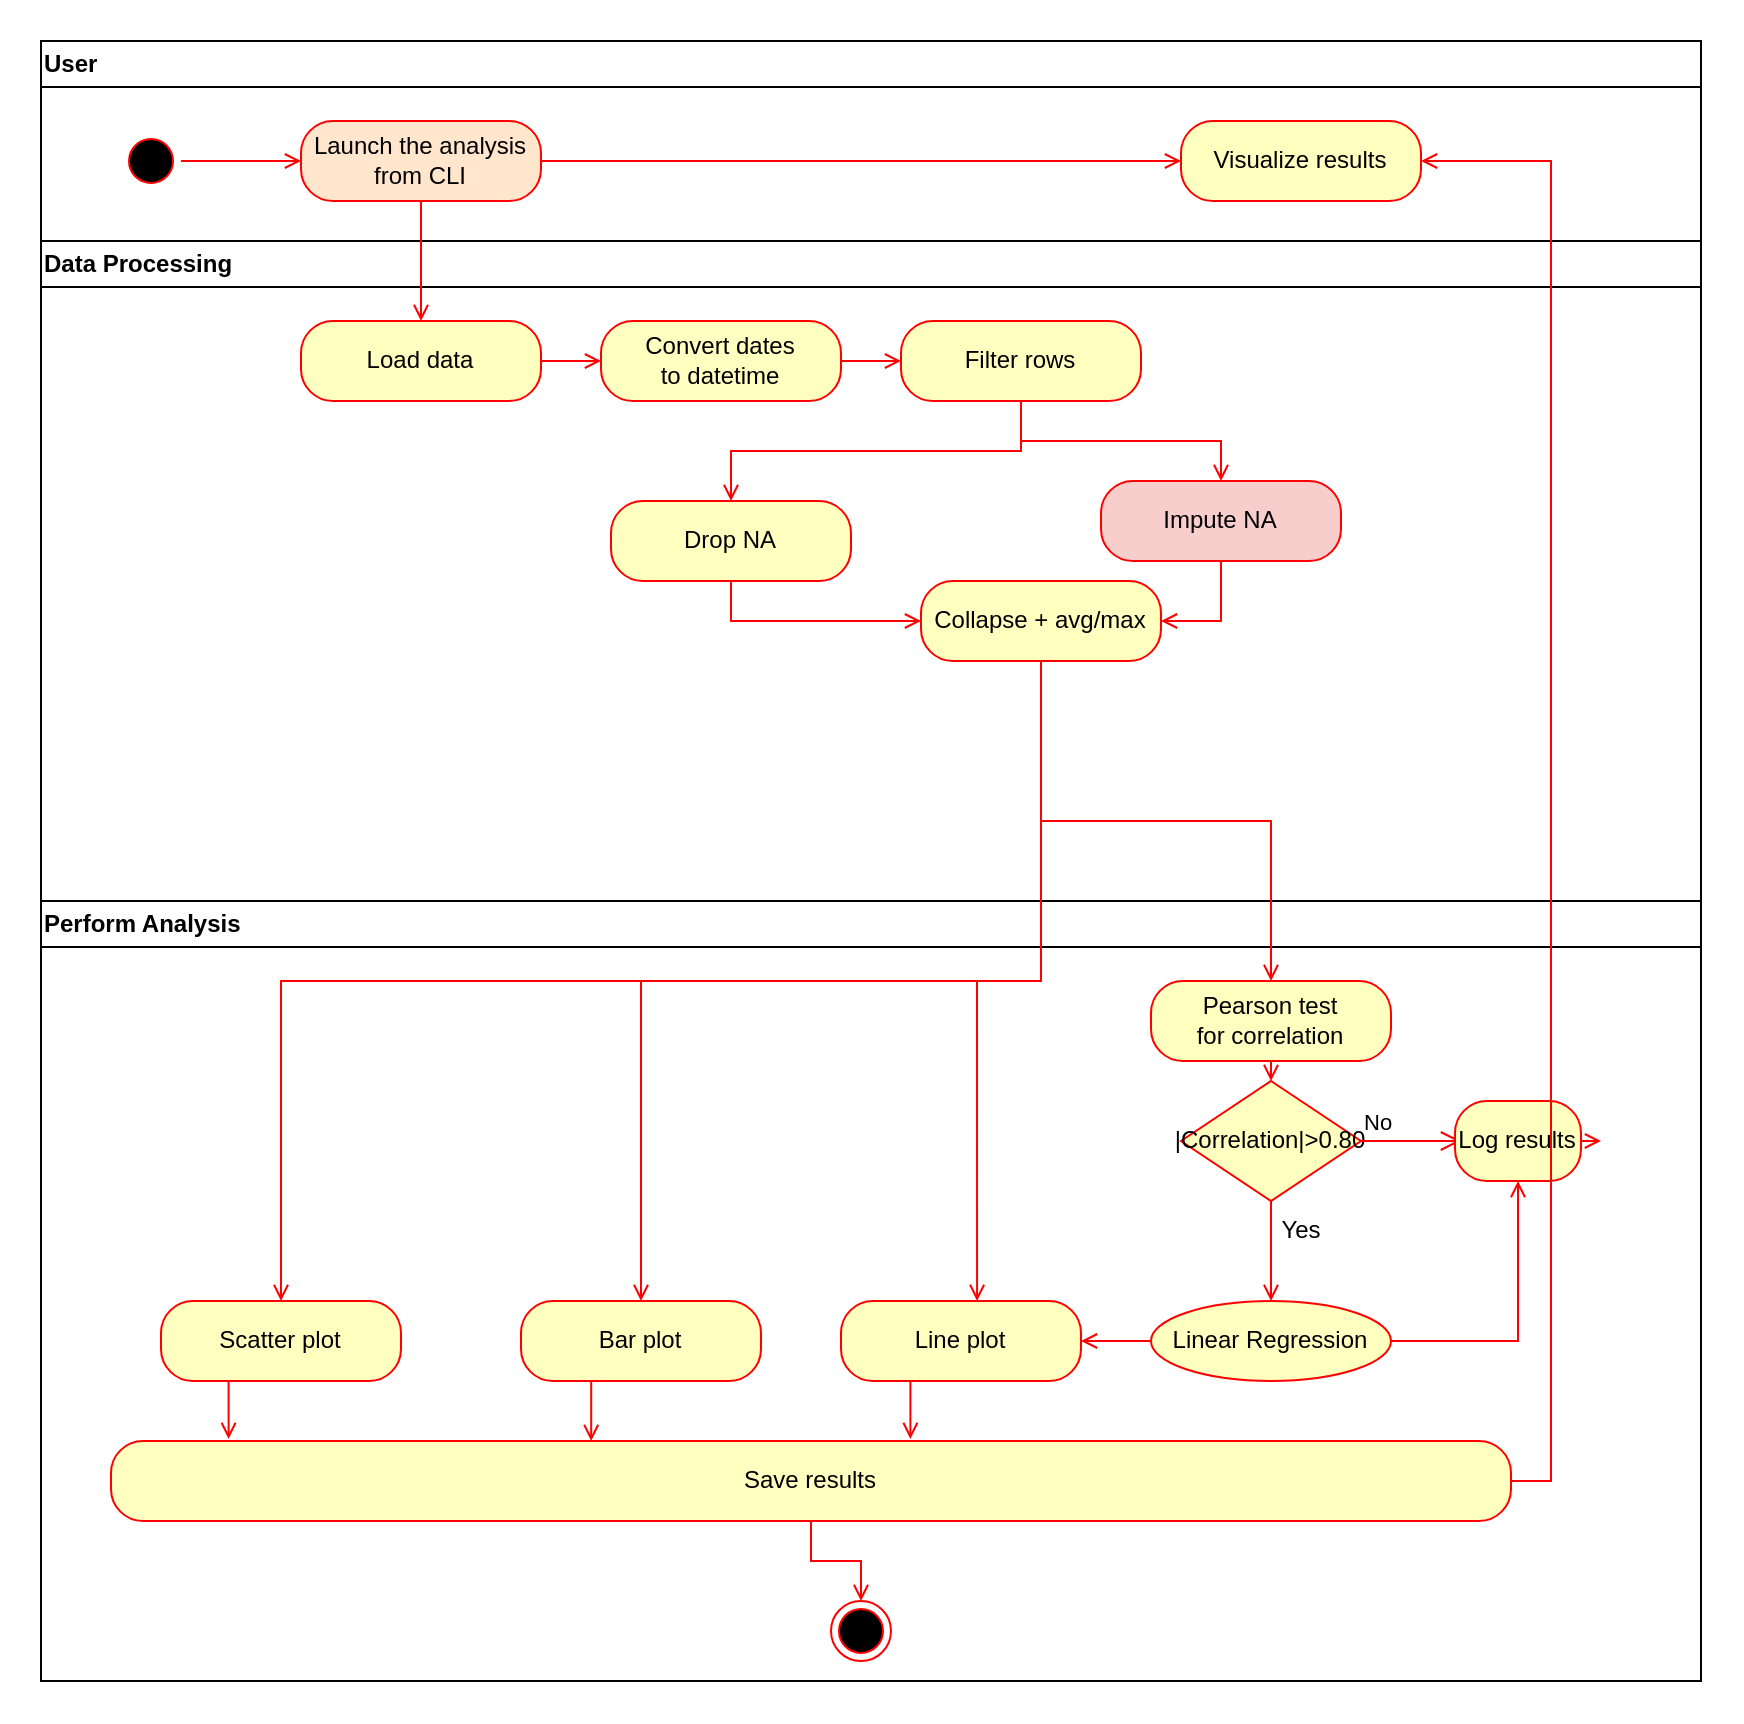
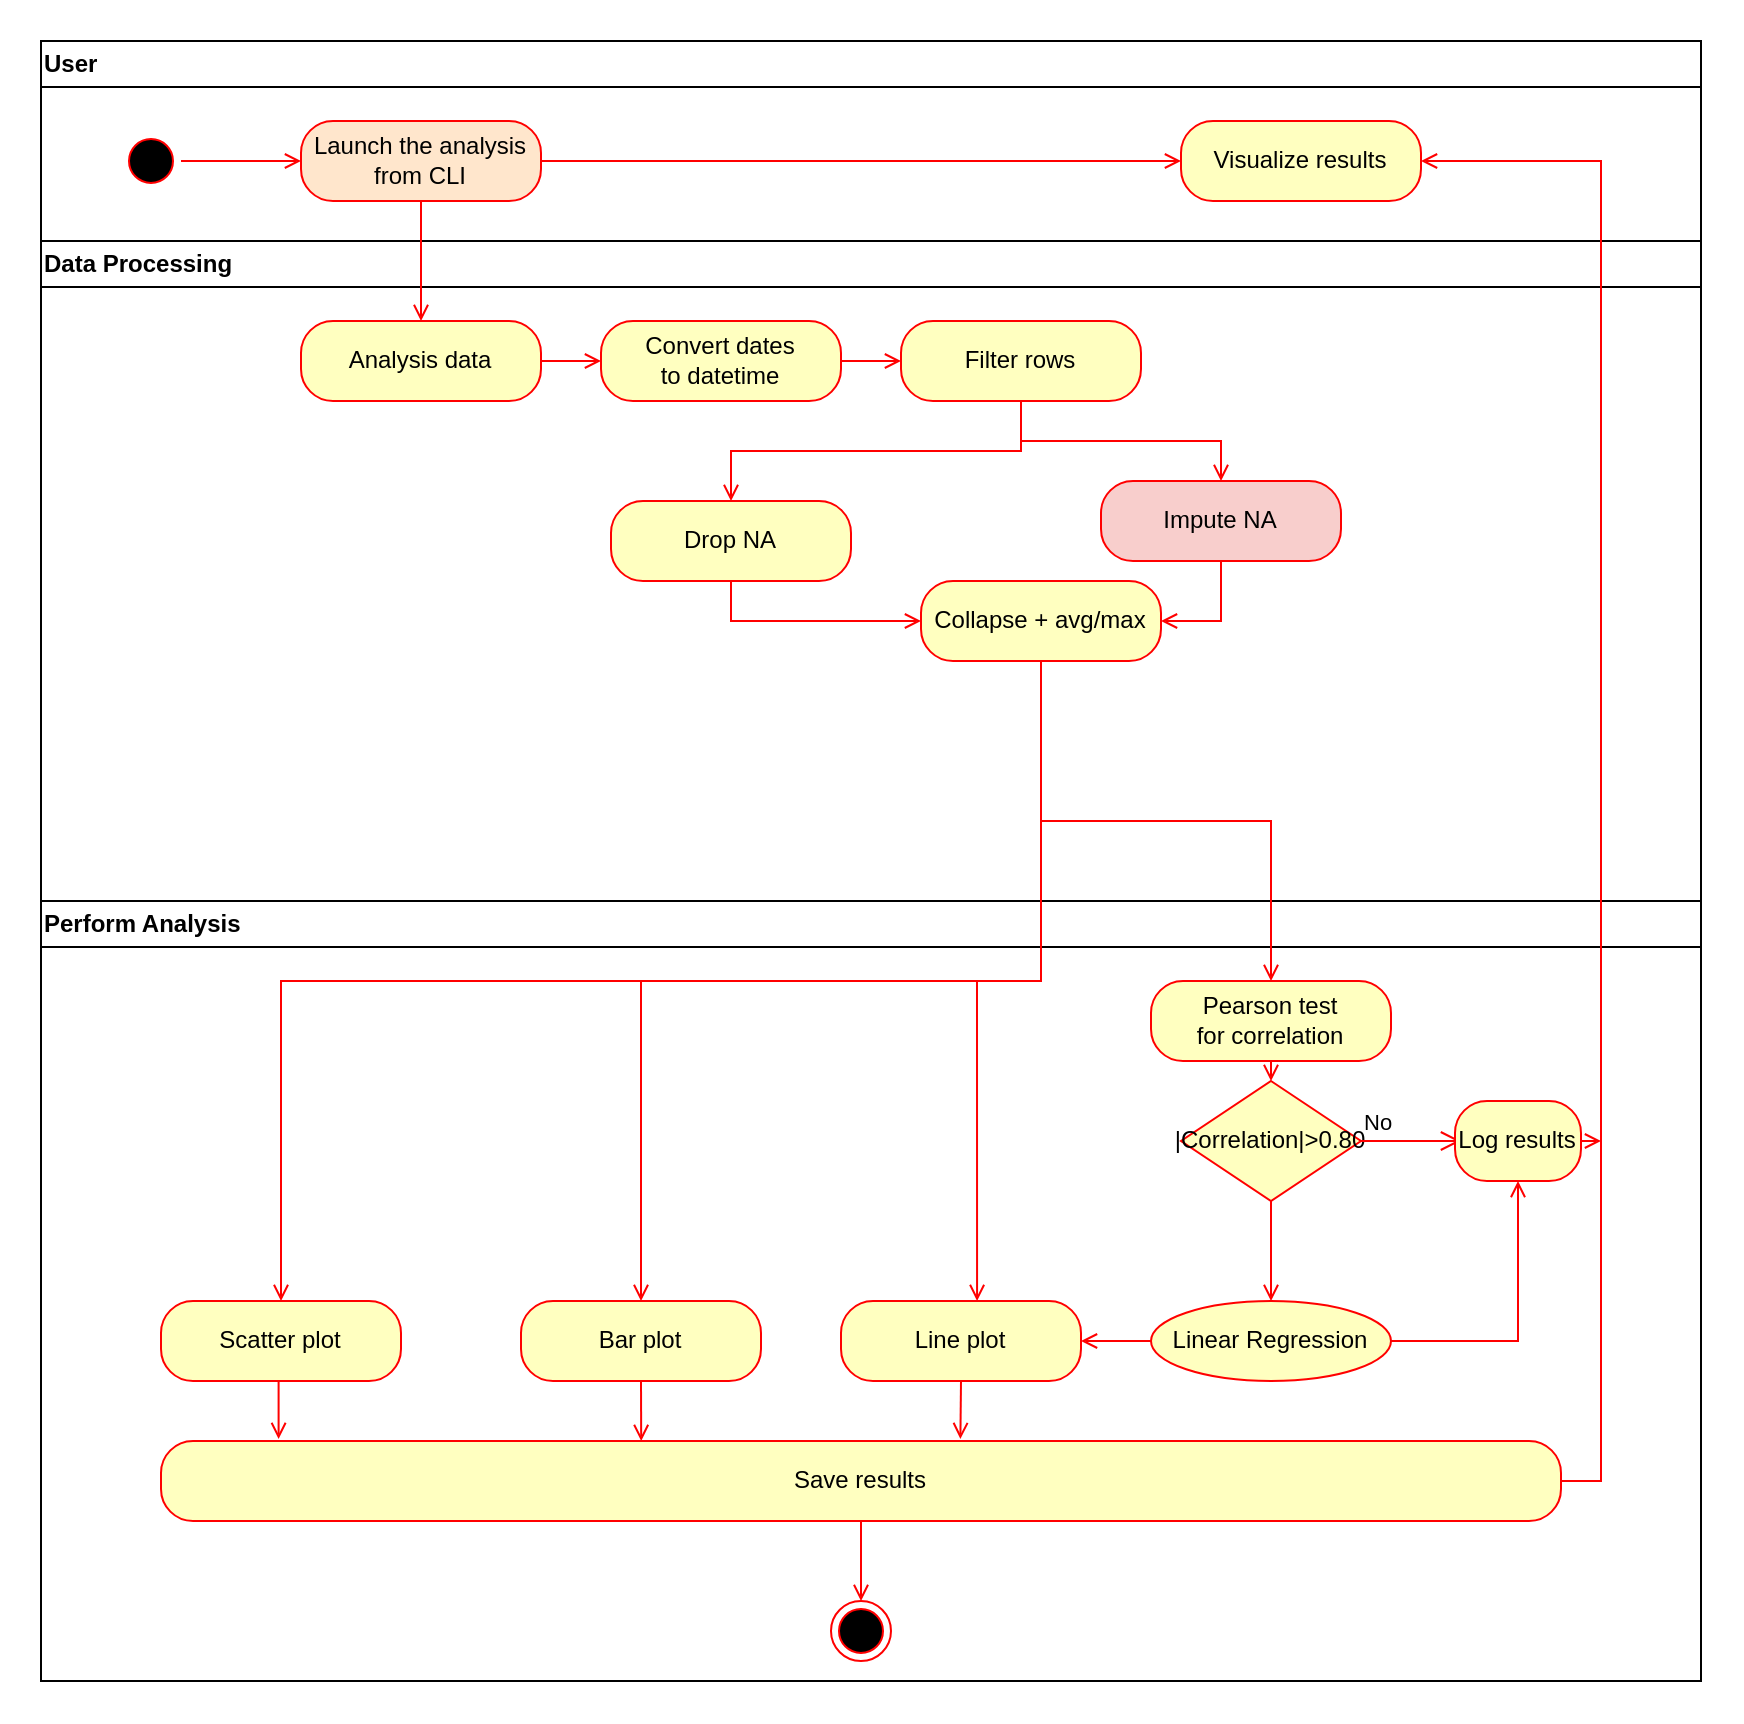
  <mxCell id="0" />
  <mxCell id="1" parent="0" />
  <mxCell id="2" value="User" style="swimlane;whiteSpace=wrap;direction=east;align=left;" vertex="1" parent="1"><mxGeometry x="20" y="20" width="830" height="100" as="geometry" /></mxCell>
  <mxCell id="3" style="edgeStyle=orthogonalEdgeStyle;rounded=0;orthogonalLoop=1;jettySize=auto;html=1;entryX=0;entryY=0.5;entryDx=0;entryDy=0;strokeColor=#FF0000;endArrow=open;endFill=0;" edge="1" parent="2" source="4" target="7"><mxGeometry relative="1" as="geometry" /></mxCell>
  <mxCell id="4" value="&lt;div&gt;Launch the analysis&lt;/div&gt;&lt;div&gt;from CLI&lt;br&gt;&lt;/div&gt;" style="rounded=1;whiteSpace=wrap;html=1;arcSize=40;fontColor=#000000;fillColor=#ffe6cc;strokeColor=#ff0000;" vertex="1" parent="2"><mxGeometry x="130" y="40" width="120" height="40" as="geometry" /></mxCell>
  <mxCell id="5" style="edgeStyle=orthogonalEdgeStyle;rounded=0;orthogonalLoop=1;jettySize=auto;html=1;entryX=0;entryY=0.5;entryDx=0;entryDy=0;endArrow=open;endFill=0;strokeColor=#FF0000;" edge="1" parent="2" source="6" target="4"><mxGeometry relative="1" as="geometry" /></mxCell>
  <mxCell id="6" value="" style="ellipse;html=1;shape=startState;fillColor=#000000;strokeColor=#ff0000;direction=west;" vertex="1" parent="2"><mxGeometry x="40" y="45" width="30" height="30" as="geometry" /></mxCell>
  <mxCell id="7" value="Visualize results" style="rounded=1;whiteSpace=wrap;html=1;arcSize=40;fontColor=#000000;fillColor=#ffffc0;strokeColor=#ff0000;" vertex="1" parent="2"><mxGeometry x="570" y="40" width="120" height="40" as="geometry" /></mxCell>
  <mxCell id="8" value="Data Processing" style="swimlane;whiteSpace=wrap;direction=east;align=left;" vertex="1" parent="1"><mxGeometry x="20" y="120" width="830" height="330" as="geometry" /></mxCell>
- <mxCell id="9" value="Load data" style="rounded=1;whiteSpace=wrap;html=1;arcSize=40;fontColor=#000000;fillColor=#ffffc0;strokeColor=#ff0000;" vertex="1" parent="8"><mxGeometry x="130" y="40" width="120" height="40" as="geometry" /></mxCell>
+ <mxCell id="9" value="Analysis data" style="rounded=1;whiteSpace=wrap;html=1;arcSize=40;fontColor=#000000;fillColor=#ffffc0;strokeColor=#ff0000;" vertex="1" parent="8"><mxGeometry x="130" y="40" width="120" height="40" as="geometry" /></mxCell>
  <mxCell id="10" style="edgeStyle=orthogonalEdgeStyle;rounded=0;orthogonalLoop=1;jettySize=auto;html=1;strokeColor=#FF0000;endArrow=open;endFill=0;" edge="1" parent="8" source="9"><mxGeometry relative="1" as="geometry"><mxPoint x="280" y="60" as="targetPoint" /></mxGeometry></mxCell>
  <mxCell id="11" style="edgeStyle=orthogonalEdgeStyle;rounded=0;orthogonalLoop=1;jettySize=auto;html=1;entryX=0;entryY=0.5;entryDx=0;entryDy=0;endArrow=open;endFill=0;strokeColor=#FF0000;" edge="1" parent="8" source="12" target="19"><mxGeometry relative="1" as="geometry" /></mxCell>
  <mxCell id="12" value="&lt;div&gt;Convert dates&lt;/div&gt;&lt;div&gt;to datetime&lt;br&gt;&lt;/div&gt;" style="rounded=1;whiteSpace=wrap;html=1;arcSize=40;fontColor=#000000;fillColor=#ffffc0;strokeColor=#ff0000;" vertex="1" parent="8"><mxGeometry x="280" y="40" width="120" height="40" as="geometry" /></mxCell>
  <mxCell id="13" style="edgeStyle=orthogonalEdgeStyle;rounded=0;orthogonalLoop=1;jettySize=auto;html=1;exitX=0.5;exitY=1;exitDx=0;exitDy=0;entryX=1;entryY=0.5;entryDx=0;entryDy=0;strokeColor=#FF0000;endArrow=open;endFill=0;" edge="1" parent="8" source="14" target="20"><mxGeometry relative="1" as="geometry" /></mxCell>
  <mxCell id="14" value="Impute NA" style="rounded=1;whiteSpace=wrap;html=1;arcSize=40;fontColor=#000000;fillColor=#f8cecc;strokeColor=#ff0000;" vertex="1" parent="8"><mxGeometry x="530" y="120" width="120" height="40" as="geometry" /></mxCell>
  <mxCell id="15" style="edgeStyle=orthogonalEdgeStyle;rounded=0;orthogonalLoop=1;jettySize=auto;html=1;exitX=0.5;exitY=1;exitDx=0;exitDy=0;entryX=0;entryY=0.5;entryDx=0;entryDy=0;strokeColor=#FF0000;endArrow=open;endFill=0;" edge="1" parent="8" source="16" target="20"><mxGeometry relative="1" as="geometry" /></mxCell>
  <mxCell id="16" value="Drop NA" style="rounded=1;whiteSpace=wrap;html=1;arcSize=40;fontColor=#000000;fillColor=#ffffc0;strokeColor=#ff0000;" vertex="1" parent="8"><mxGeometry x="285" y="130" width="120" height="40" as="geometry" /></mxCell>
  <mxCell id="17" style="edgeStyle=orthogonalEdgeStyle;rounded=0;orthogonalLoop=1;jettySize=auto;html=1;strokeColor=#FF0000;endArrow=open;endFill=0;" edge="1" parent="8" source="19" target="14"><mxGeometry relative="1" as="geometry"><Array as="points"><mxPoint x="490" y="100" /><mxPoint x="590" y="100" /></Array></mxGeometry></mxCell>
  <mxCell id="18" style="edgeStyle=orthogonalEdgeStyle;rounded=0;orthogonalLoop=1;jettySize=auto;html=1;exitX=0.5;exitY=1;exitDx=0;exitDy=0;strokeColor=#FF0000;endArrow=open;endFill=0;" edge="1" parent="8" source="19" target="16"><mxGeometry relative="1" as="geometry" /></mxCell>
  <mxCell id="19" value="Filter rows" style="rounded=1;whiteSpace=wrap;html=1;arcSize=40;fontColor=#000000;fillColor=#ffffc0;strokeColor=#ff0000;" vertex="1" parent="8"><mxGeometry x="430" y="40" width="120" height="40" as="geometry" /></mxCell>
  <mxCell id="20" value="Collapse + avg/max" style="rounded=1;whiteSpace=wrap;html=1;arcSize=40;fontColor=#000000;fillColor=#ffffc0;strokeColor=#ff0000;" vertex="1" parent="8"><mxGeometry x="440" y="170" width="120" height="40" as="geometry" /></mxCell>
  <mxCell id="21" value="Perform Analysis" style="swimlane;whiteSpace=wrap;direction=east;startSize=23;align=left;" vertex="1" parent="1"><mxGeometry x="20" y="450" width="830" height="390" as="geometry" /></mxCell>
  <mxCell id="22" value="Scatter plot" style="rounded=1;whiteSpace=wrap;html=1;arcSize=40;fontColor=#000000;fillColor=#ffffc0;strokeColor=#ff0000;" vertex="1" parent="21"><mxGeometry x="60" y="200" width="120" height="40" as="geometry" /></mxCell>
  <mxCell id="23" style="edgeStyle=orthogonalEdgeStyle;rounded=0;orthogonalLoop=1;jettySize=auto;html=1;exitX=0.5;exitY=1;exitDx=0;exitDy=0;entryX=0.5;entryY=0;entryDx=0;entryDy=0;strokeColor=#FF0000;endArrow=open;endFill=0;" edge="1" parent="21" source="24" target="29"><mxGeometry relative="1" as="geometry" /></mxCell>
  <mxCell id="24" value="&lt;div&gt;Pearson test&lt;/div&gt;&lt;div&gt;for correlation&lt;br&gt;&lt;/div&gt;" style="rounded=1;whiteSpace=wrap;html=1;arcSize=40;fontColor=#000000;fillColor=#ffffc0;strokeColor=#ff0000;" vertex="1" parent="21"><mxGeometry x="555" y="40" width="120" height="40" as="geometry" /></mxCell>
  <mxCell id="25" value="" style="ellipse;html=1;shape=endState;fillColor=#000000;strokeColor=#ff0000;" vertex="1" parent="21"><mxGeometry x="395" y="350" width="30" height="30" as="geometry" /></mxCell>
  <mxCell id="26" value="Bar plot" style="rounded=1;whiteSpace=wrap;html=1;arcSize=40;fontColor=#000000;fillColor=#ffffc0;strokeColor=#ff0000;" vertex="1" parent="21"><mxGeometry x="240" y="200" width="120" height="40" as="geometry" /></mxCell>
  <mxCell id="27" value="Line plot" style="rounded=1;whiteSpace=wrap;html=1;arcSize=40;fontColor=#000000;fillColor=#ffffc0;strokeColor=#ff0000;" vertex="1" parent="21"><mxGeometry x="400" y="200" width="120" height="40" as="geometry" /></mxCell>
  <mxCell id="28" style="edgeStyle=orthogonalEdgeStyle;rounded=0;orthogonalLoop=1;jettySize=auto;html=1;entryX=0.5;entryY=0;entryDx=0;entryDy=0;strokeColor=#FF0000;endArrow=open;endFill=0;" edge="1" parent="21" source="29" target="35"><mxGeometry relative="1" as="geometry"><mxPoint x="615" y="190" as="targetPoint" /></mxGeometry></mxCell>
  <mxCell id="29" value="|Correlation|&amp;gt;0.80" style="rhombus;whiteSpace=wrap;html=1;fontColor=#000000;fillColor=#ffffc0;strokeColor=#ff0000;" vertex="1" parent="21"><mxGeometry x="570" y="90" width="90" height="60" as="geometry" /></mxCell>
  <mxCell id="30" value="No" style="edgeStyle=orthogonalEdgeStyle;html=1;align=left;verticalAlign=bottom;endArrow=open;endSize=8;strokeColor=#ff0000;rounded=0;" edge="1" parent="21" source="29"><mxGeometry x="-1" relative="1" as="geometry"><mxPoint x="710" y="120" as="targetPoint" /></mxGeometry></mxCell>
  <mxCell id="31" style="edgeStyle=orthogonalEdgeStyle;rounded=0;orthogonalLoop=1;jettySize=auto;html=1;exitX=1;exitY=0.5;exitDx=0;exitDy=0;strokeColor=#FF0000;endArrow=open;endFill=0;" edge="1" parent="21" source="32"><mxGeometry relative="1" as="geometry"><mxPoint x="780" y="120" as="targetPoint" /></mxGeometry></mxCell>
  <mxCell id="32" value="Log results" style="rounded=1;whiteSpace=wrap;html=1;arcSize=40;fontColor=#000000;fillColor=#ffffc0;strokeColor=#ff0000;" vertex="1" parent="21"><mxGeometry x="707" y="100" width="63" height="40" as="geometry" /></mxCell>
  <mxCell id="33" style="edgeStyle=orthogonalEdgeStyle;rounded=0;orthogonalLoop=1;jettySize=auto;html=1;exitX=0;exitY=0.5;exitDx=0;exitDy=0;entryX=1;entryY=0.5;entryDx=0;entryDy=0;endArrow=open;endFill=0;strokeColor=#FF0000;" edge="1" parent="21" source="35" target="27"><mxGeometry relative="1" as="geometry" /></mxCell>
  <mxCell id="34" style="edgeStyle=orthogonalEdgeStyle;rounded=0;orthogonalLoop=1;jettySize=auto;html=1;exitX=1;exitY=0.5;exitDx=0;exitDy=0;entryX=0.5;entryY=1;entryDx=0;entryDy=0;strokeColor=#FF0000;endArrow=open;endFill=0;" edge="1" parent="21" source="35" target="32"><mxGeometry relative="1" as="geometry" /></mxCell>
  <mxCell id="35" value="Linear Regression" style="ellipse;whiteSpace=wrap;html=1;arcSize=40;fontColor=#000000;fillColor=#ffffc0;strokeColor=#ff0000;" vertex="1" parent="21"><mxGeometry x="555" y="200" width="120" height="40" as="geometry" /></mxCell>
- <mxCell id="36" value="Yes" style="text;html=1;align=center;verticalAlign=middle;resizable=0;points=[];autosize=1;strokeColor=none;fillColor=none;" vertex="1" parent="21"><mxGeometry x="610" y="150" width="40" height="30" as="geometry" /></mxCell>
  <mxCell id="37" style="edgeStyle=orthogonalEdgeStyle;rounded=0;orthogonalLoop=1;jettySize=auto;html=1;exitX=0.5;exitY=1;exitDx=0;exitDy=0;entryX=0.5;entryY=0;entryDx=0;entryDy=0;strokeColor=#FF0000;endArrow=open;endFill=0;" edge="1" parent="21" source="38" target="25"><mxGeometry relative="1" as="geometry" /></mxCell>
- <mxCell id="38" value="Save results" style="rounded=1;whiteSpace=wrap;html=1;arcSize=40;fontColor=#000000;fillColor=#ffffc0;strokeColor=#ff0000;" vertex="1" parent="21"><mxGeometry x="35" y="270" width="700" height="40" as="geometry" /></mxCell>
+ <mxCell id="38" value="Save results" style="rounded=1;whiteSpace=wrap;html=1;arcSize=40;fontColor=#000000;fillColor=#ffffc0;strokeColor=#ff0000;" vertex="1" parent="21"><mxGeometry x="60" y="270" width="700" height="40" as="geometry" /></mxCell>
  <mxCell id="39" style="edgeStyle=orthogonalEdgeStyle;rounded=0;orthogonalLoop=1;jettySize=auto;html=1;exitX=0.5;exitY=1;exitDx=0;exitDy=0;entryX=0.084;entryY=-0.025;entryDx=0;entryDy=0;entryPerimeter=0;strokeColor=#FF0000;endArrow=open;endFill=0;" edge="1" parent="21" source="22" target="38"><mxGeometry relative="1" as="geometry" /></mxCell>
  <mxCell id="40" style="edgeStyle=orthogonalEdgeStyle;rounded=0;orthogonalLoop=1;jettySize=auto;html=1;exitX=0.5;exitY=1;exitDx=0;exitDy=0;entryX=0.343;entryY=0;entryDx=0;entryDy=0;entryPerimeter=0;strokeColor=#FF0000;endArrow=open;endFill=0;" edge="1" parent="21" source="26" target="38"><mxGeometry relative="1" as="geometry" /></mxCell>
  <mxCell id="41" style="edgeStyle=orthogonalEdgeStyle;rounded=0;orthogonalLoop=1;jettySize=auto;html=1;exitX=0.5;exitY=1;exitDx=0;exitDy=0;entryX=0.571;entryY=-0.025;entryDx=0;entryDy=0;entryPerimeter=0;strokeColor=#FF0000;endArrow=open;endFill=0;" edge="1" parent="21" source="27" target="38"><mxGeometry relative="1" as="geometry" /></mxCell>
  <mxCell id="42" style="edgeStyle=orthogonalEdgeStyle;rounded=0;orthogonalLoop=1;jettySize=auto;html=1;entryX=0.5;entryY=0;entryDx=0;entryDy=0;strokeColor=#FF0000;endArrow=open;endFill=0;" edge="1" parent="1" source="4" target="9"><mxGeometry relative="1" as="geometry" /></mxCell>
  <mxCell id="43" style="edgeStyle=orthogonalEdgeStyle;rounded=0;orthogonalLoop=1;jettySize=auto;html=1;exitX=0.5;exitY=1;exitDx=0;exitDy=0;entryX=0.5;entryY=0;entryDx=0;entryDy=0;strokeColor=#FF0000;endArrow=open;endFill=0;" edge="1" parent="1" source="20" target="22"><mxGeometry relative="1" as="geometry" /></mxCell>
  <mxCell id="44" style="edgeStyle=orthogonalEdgeStyle;rounded=0;orthogonalLoop=1;jettySize=auto;html=1;exitX=0.5;exitY=1;exitDx=0;exitDy=0;strokeColor=#FF0000;endArrow=open;endFill=0;" edge="1" parent="1" source="20" target="24"><mxGeometry relative="1" as="geometry" /></mxCell>
  <mxCell id="45" style="edgeStyle=orthogonalEdgeStyle;rounded=0;orthogonalLoop=1;jettySize=auto;html=1;entryX=0.567;entryY=0;entryDx=0;entryDy=0;entryPerimeter=0;endArrow=open;endFill=0;strokeColor=#FF0000;" edge="1" parent="1" source="20" target="27"><mxGeometry relative="1" as="geometry" /></mxCell>
  <mxCell id="46" style="edgeStyle=orthogonalEdgeStyle;rounded=0;orthogonalLoop=1;jettySize=auto;html=1;exitX=0.5;exitY=1;exitDx=0;exitDy=0;strokeColor=#FF0000;endArrow=open;endFill=0;" edge="1" parent="1" source="20" target="26"><mxGeometry relative="1" as="geometry" /></mxCell>
  <mxCell id="47" style="edgeStyle=orthogonalEdgeStyle;rounded=0;orthogonalLoop=1;jettySize=auto;html=1;exitX=1;exitY=0.5;exitDx=0;exitDy=0;entryX=1;entryY=0.5;entryDx=0;entryDy=0;strokeColor=#FF0000;endArrow=open;endFill=0;" edge="1" parent="1" source="38" target="7"><mxGeometry relative="1" as="geometry" /></mxCell>
